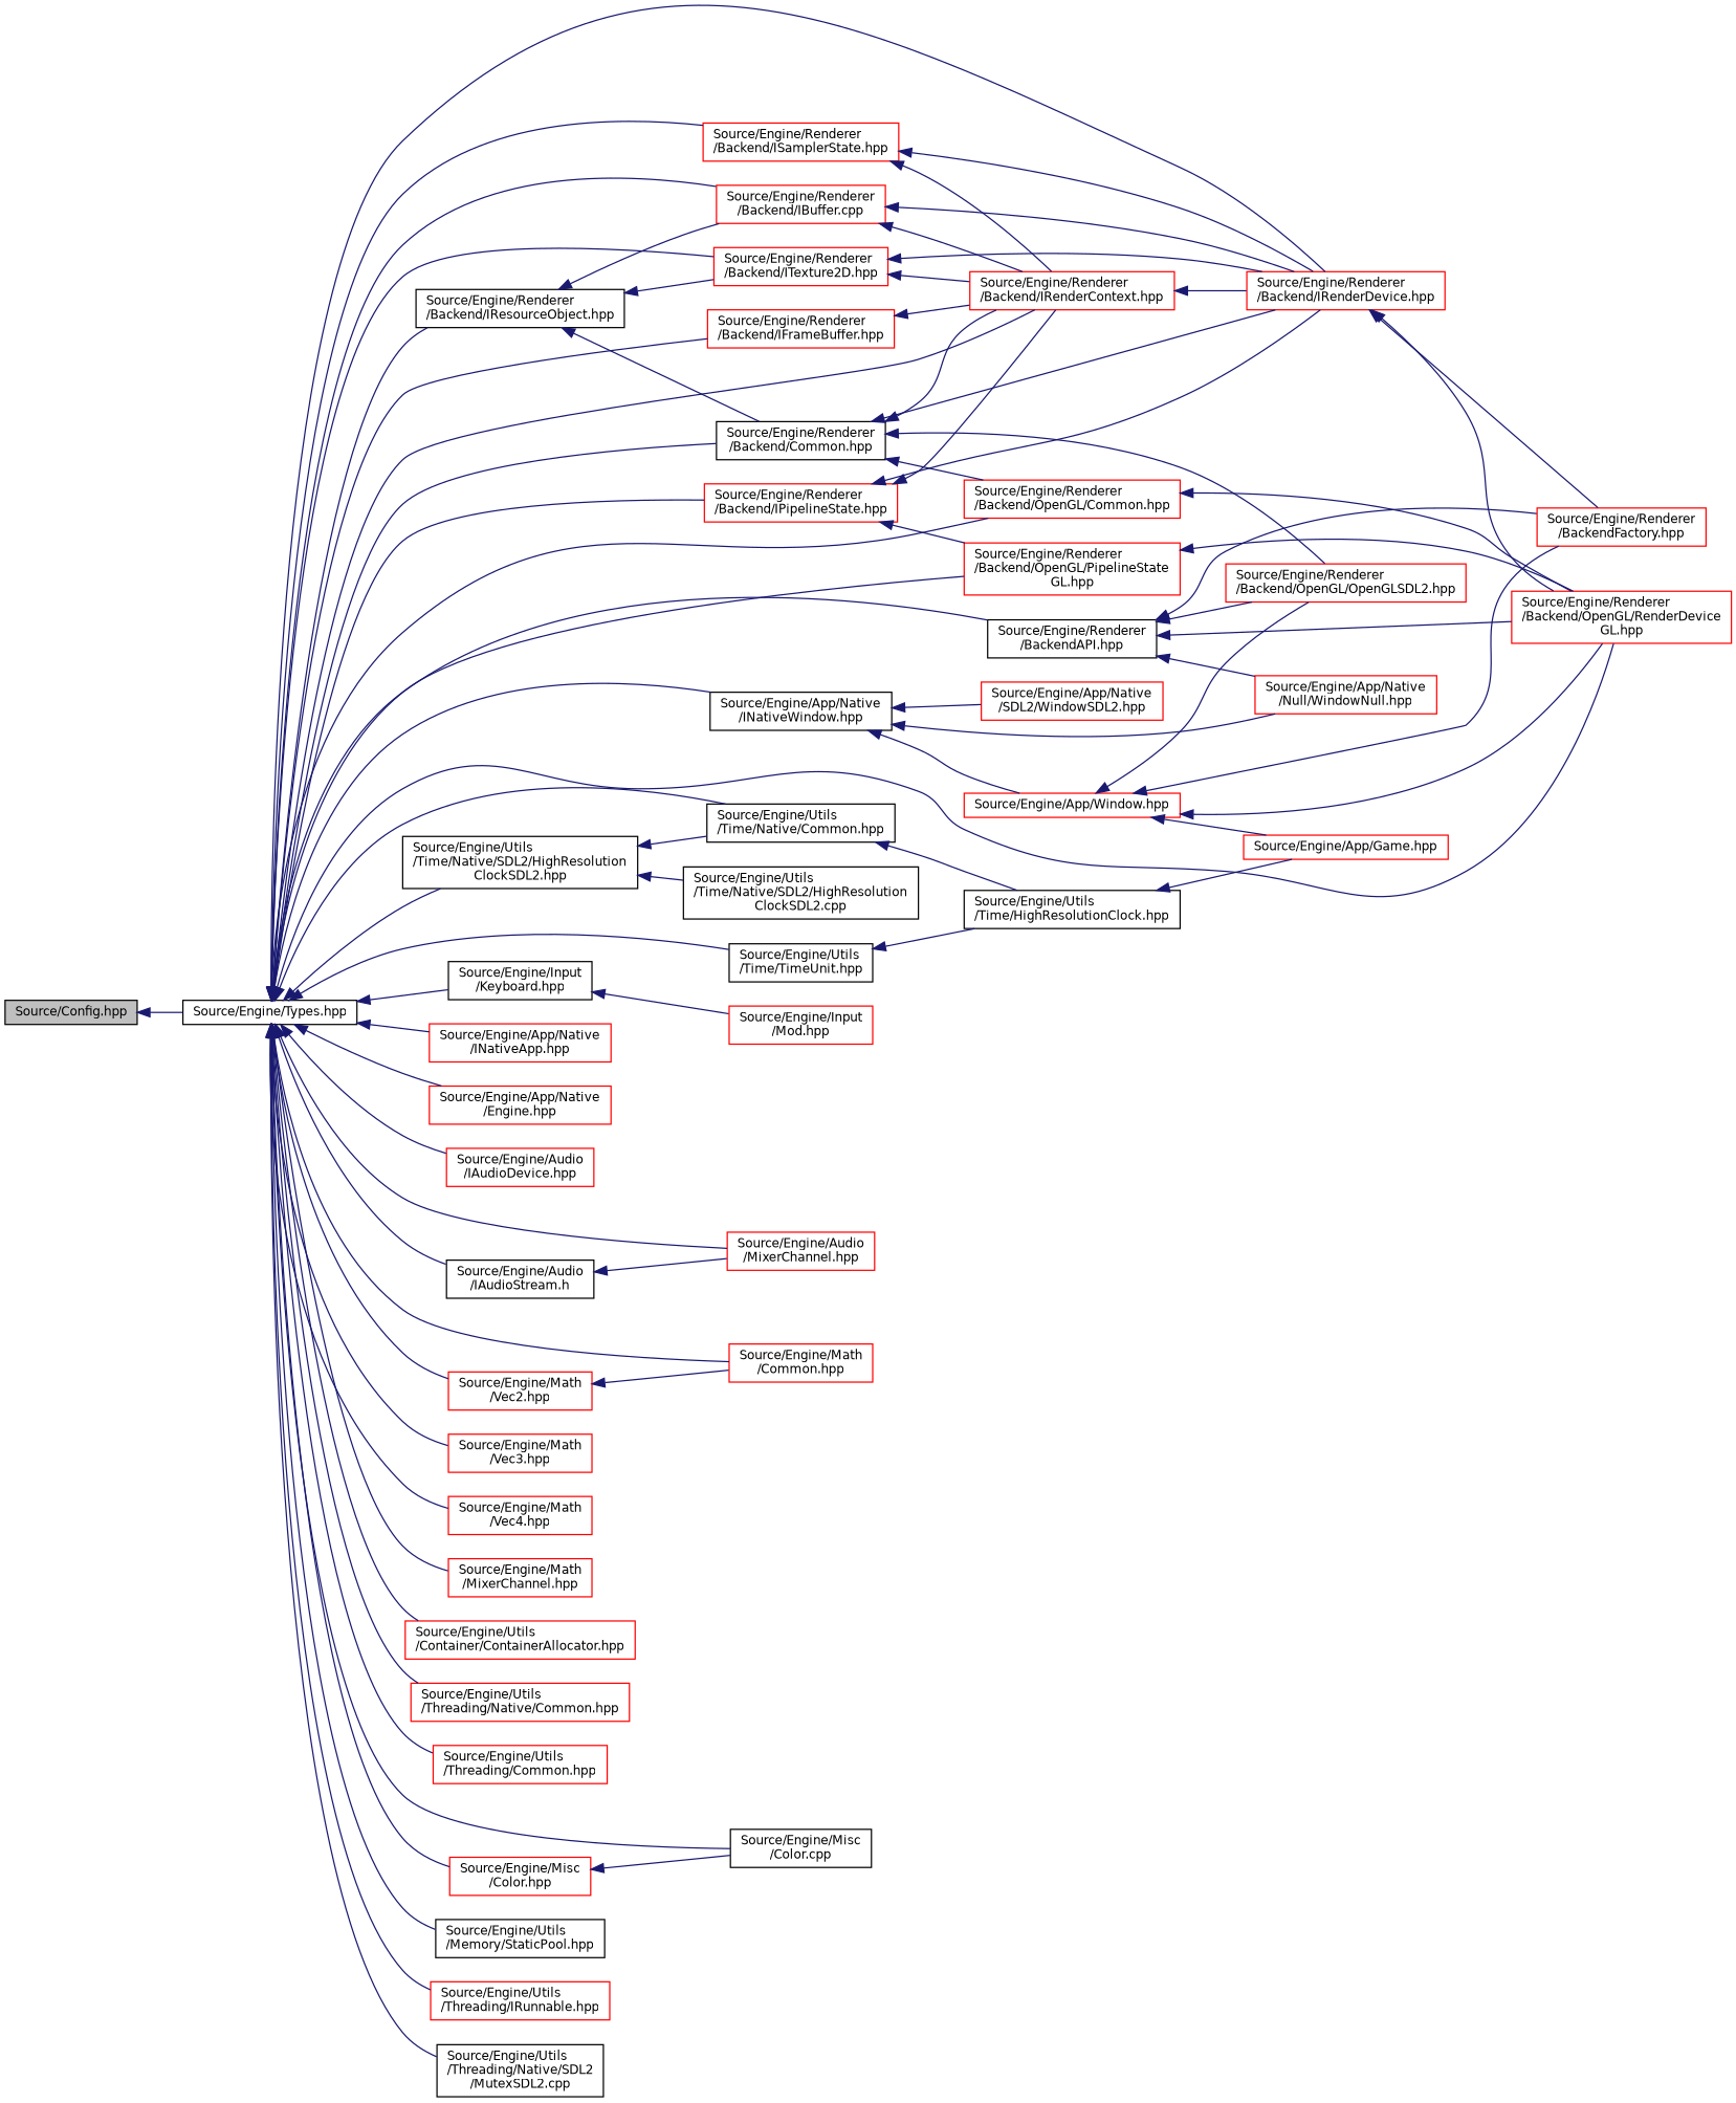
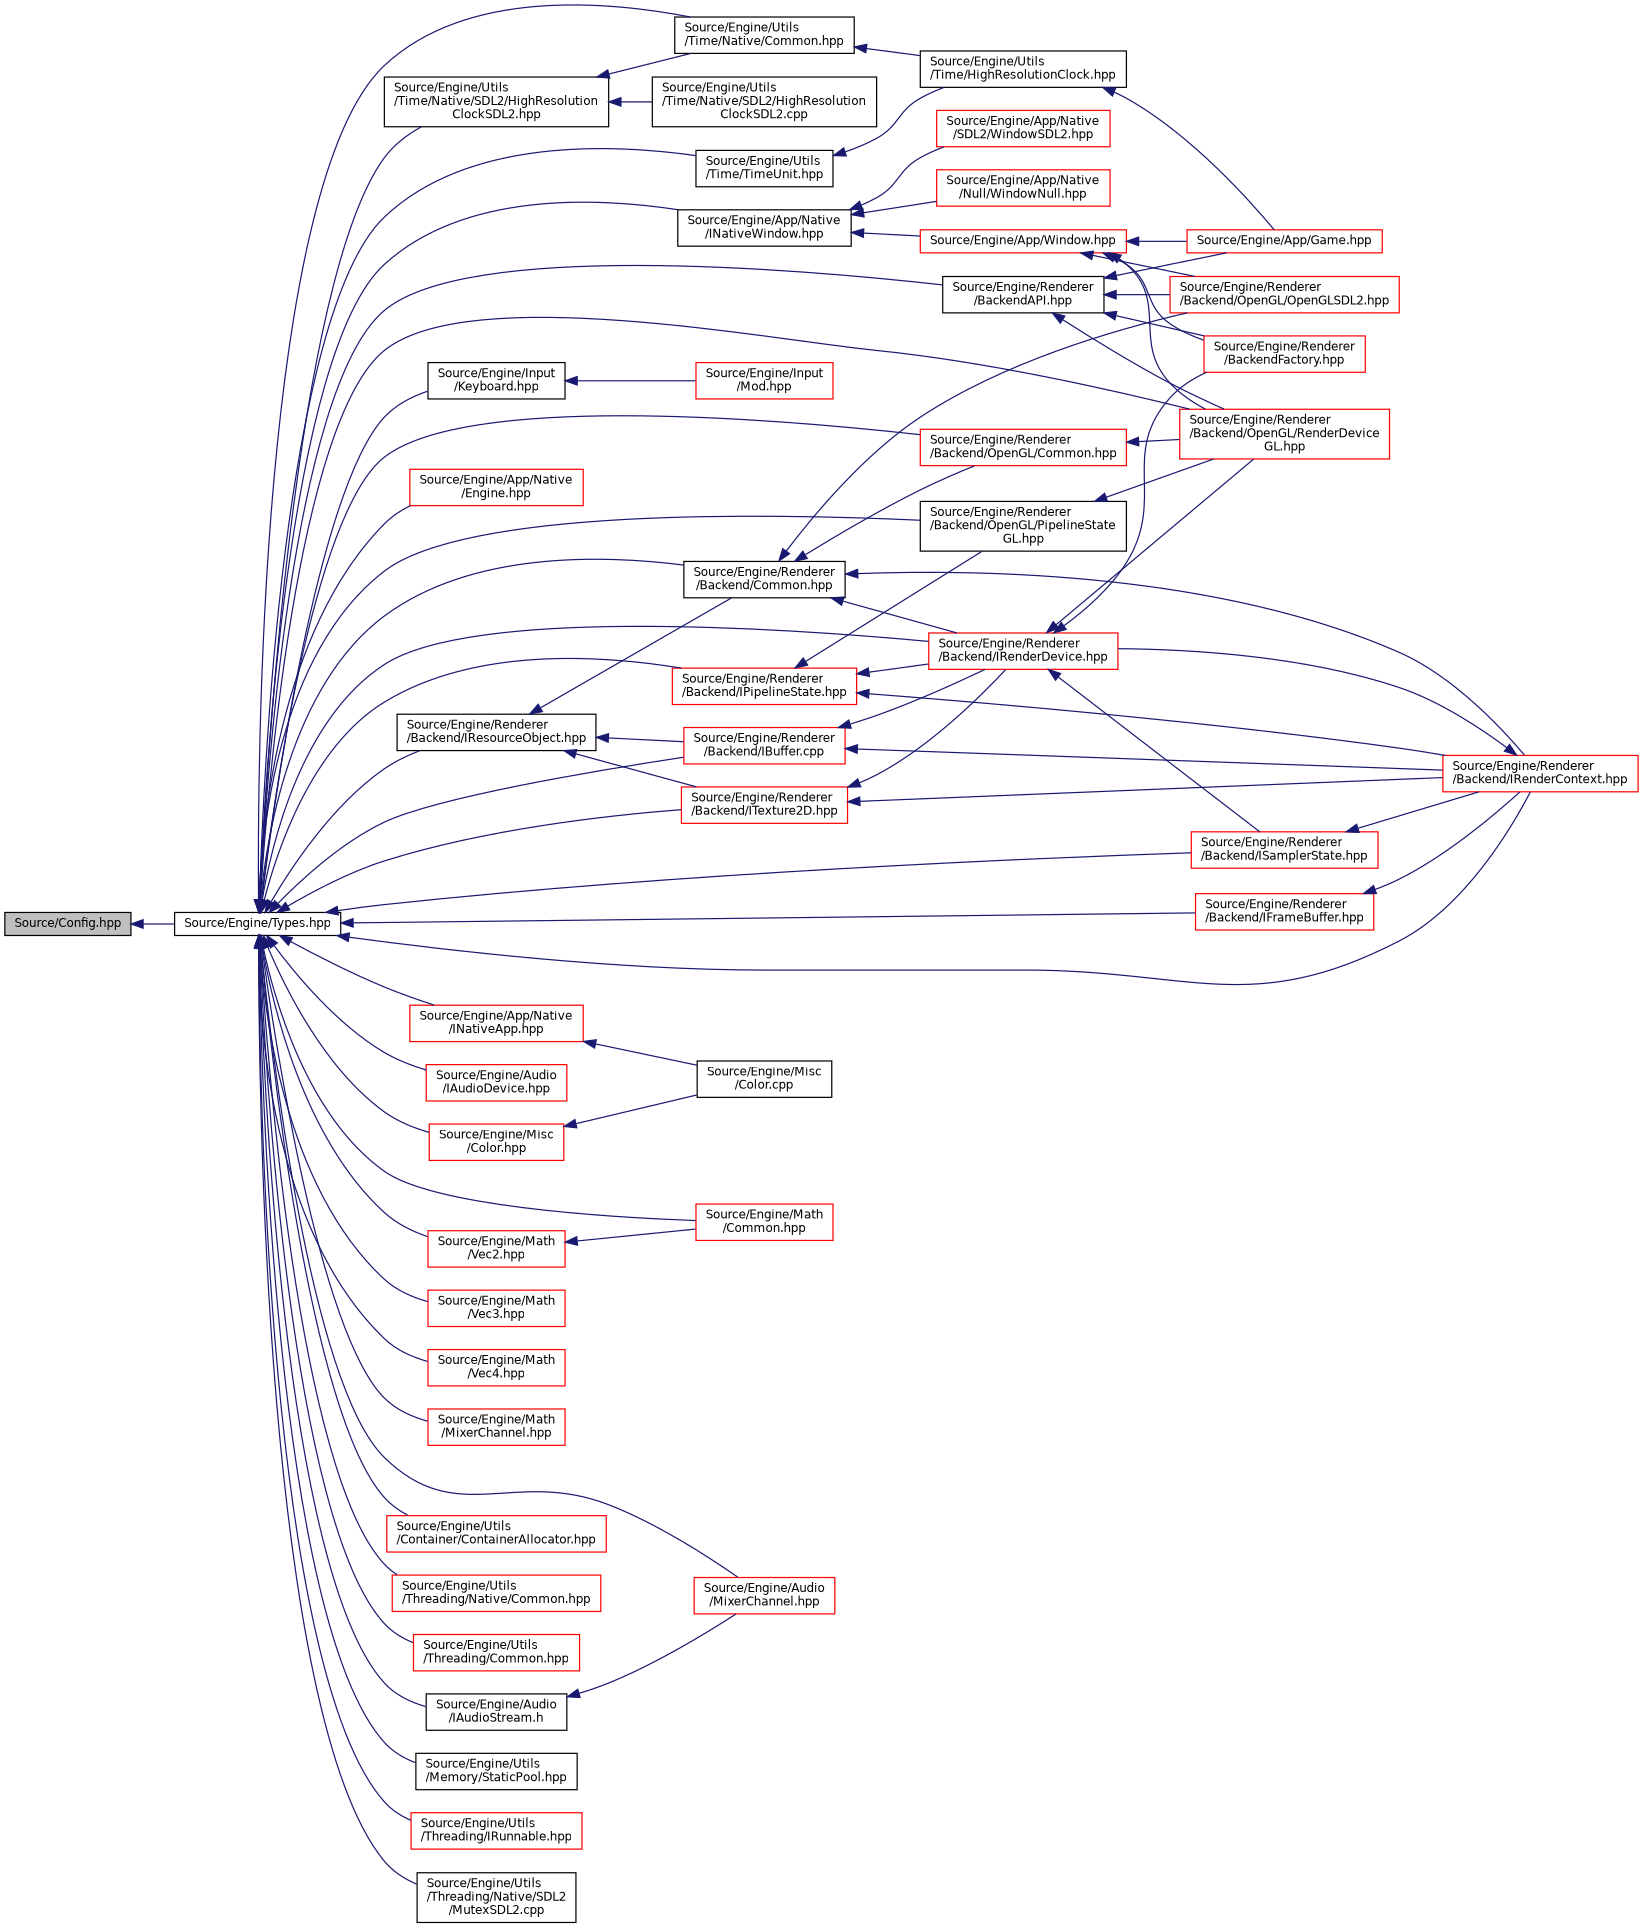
  digraph {
    rankdir=LR
    node [color=red fillcolor=white fontname=Helvetica fontsize=10 shape=record style=filled]
    edge [color=midnightblue dir=back fontname=Helvetica fontsize=10 labelfontname=Helvetica labelfontsize=10 style=solid]
    n1 [color=black fillcolor=grey75 fontcolor=black height=0.2 label="Source/Config.hpp" width=0.4]
    n2 [color=black height=0.2 label="Source/Engine/Types.hpp" width=0.4]
    n3 [color=black height=0.2 label="Source/Engine/Renderer\l/BackendAPI.hpp" width=0.4]
    n4 [height=0.2 label="Source/Engine/Renderer\l/Backend/OpenGL/RenderDevice\lGL.hpp" width=0.4]
    n5 [color=black height=0.2 label="Source/Engine/Utils\l/Time/Native/Common.hpp" width=0.4]
    n6 [color=black height=0.2 label="Source/Engine/Utils\l/Time/Native/SDL2/HighResolution\lClockSDL2.hpp" width=0.4]
    n7 [color=black height=0.2 label="Source/Engine/Utils\l/Time/TimeUnit.hpp" width=0.4]
    n8 [color=black height=0.2 label="Source/Engine/App/Native\l/INativeWindow.hpp" width=0.4]
    n9 [color=black height=0.2 label="Source/Engine/Input\l/Keyboard.hpp" width=0.4]
    n10 [height=0.2 label="Source/Engine/App/Native\l/INativeApp.hpp" width=0.4]
    n11 [height=0.2 label="Source/Engine/App/Native\l/Engine.hpp" width=0.4]
    n12 [height=0.2 label="Source/Engine/Renderer\l/Backend/IRenderDevice.hpp" width=0.4]
    n13 [color=black height=0.2 label="Source/Engine/Renderer\l/Backend/Common.hpp" width=0.4]
    n14 [height=0.2 label="Source/Engine/Renderer\l/Backend/IRenderContext.hpp" width=0.4]
    n15 [height=0.2 label="Source/Engine/Renderer\l/Backend/OpenGL/Common.hpp" width=0.4]
    n16 [color=black height=0.2 label="Source/Engine/Renderer\l/Backend/IResourceObject.hpp" width=0.4]
    n17 [height=0.2 label="Source/Engine/Renderer\l/Backend/IBuffer.cpp" width=0.4]
    n18 [height=0.2 label="Source/Engine/Renderer\l/Backend/ITexture2D.hpp" width=0.4]
    n19 [height=0.2 label="Source/Engine/Renderer\l/Backend/IPipelineState.hpp" width=0.4]
-   n20 [height=0.2 label="Source/Engine/Renderer\l/Backend/OpenGL/PipelineState\lGL.hpp" width=0.4]
+   n20 [color=black height=0.2 label="Source/Engine/Renderer\l/Backend/OpenGL/PipelineState\lGL.hpp" width=0.4]
    n21 [height=0.2 label="Source/Engine/Renderer\l/Backend/ISamplerState.hpp" width=0.4]
    n22 [height=0.2 label="Source/Engine/Renderer\l/Backend/IFrameBuffer.hpp" width=0.4]
    n23 [height=0.2 label="Source/Engine/Audio\l/IAudioDevice.hpp" width=0.4]
    n24 [height=0.2 label="Source/Engine/Audio\l/MixerChannel.hpp" width=0.4]
    n25 [height=0.2 label="Source/Engine/Math\l/Common.hpp" width=0.4]
    n26 [height=0.2 label="Source/Engine/Math\l/Vec2.hpp" width=0.4]
    n27 [height=0.2 label="Source/Engine/Math\l/Vec3.hpp" width=0.4]
    n28 [height=0.2 label="Source/Engine/Math\l/Vec4.hpp" width=0.4]
    n29 [height=0.2 label="Source/Engine/Math\l/MixerChannel.hpp" width=0.4]
    n30 [color=black height=0.2 label="Source/Engine/Audio\l/IAudioStream.h" width=0.4]
    n31 [height=0.2 label="Source/Engine/Utils\l/Container/ContainerAllocator.hpp" width=0.4]
    n32 [height=0.2 label="Source/Engine/Utils\l/Threading/Native/Common.hpp" width=0.4]
    n33 [height=0.2 label="Source/Engine/Utils\l/Threading/Common.hpp" width=0.4]
    n34 [height=0.2 label="Source/Engine/Misc\l/Color.hpp" width=0.4]
    n35 [color=black height=0.2 label="Source/Engine/Misc\l/Color.cpp" width=0.4]
    n36 [color=black height=0.2 label="Source/Engine/Utils\l/Memory/StaticPool.hpp" width=0.4]
    n37 [height=0.2 label="Source/Engine/Utils\l/Threading/IRunnable.hpp" width=0.4]
    n38 [color=black height=0.2 label="Source/Engine/Utils\l/Threading/Native/SDL2\l/MutexSDL2.cpp" width=0.4]
    n39 [height=0.2 label="Source/Engine/App/Game.hpp" width=0.4]
    n40 [height=0.2 label="Source/Engine/Renderer\l/BackendFactory.hpp" width=0.4]
    n41 [height=0.2 label="Source/Engine/Renderer\l/Backend/OpenGL/OpenGLSDL2.hpp" width=0.4]
    n42 [color=black height=0.2 label="Source/Engine/Utils\l/Time/HighResolutionClock.hpp" width=0.4]
    n43 [color=black height=0.2 label="Source/Engine/Utils\l/Time/Native/SDL2/HighResolution\lClockSDL2.cpp" width=0.4]
    n44 [height=0.2 label="Source/Engine/App/Window.hpp" width=0.4]
    n45 [height=0.2 label="Source/Engine/App/Native\l/Null/WindowNull.hpp" width=0.4]
    n46 [height=0.2 label="Source/Engine/App/Native\l/SDL2/WindowSDL2.hpp" width=0.4]
    n47 [height=0.2 label="Source/Engine/Input\l/Mod.hpp" width=0.4]
    n1 -> n2
    n2 -> n3
    n2 -> n4
    n2 -> n5
    n2 -> n6
    n2 -> n7
    n2 -> n8
    n2 -> n9
    n2 -> n10
    n2 -> n11
    n2 -> n12
    n2 -> n13
    n2 -> n14
    n2 -> n15
    n2 -> n16
    n2 -> n17
    n2 -> n18
    n2 -> n19
    n2 -> n20
    n2 -> n21
    n2 -> n22
    n2 -> n23
    n2 -> n24
    n2 -> n25
    n2 -> n26
    n2 -> n27
    n2 -> n28
    n2 -> n29
    n2 -> n30
    n2 -> n31
    n2 -> n32
    n2 -> n33
    n2 -> n34
-   n2 -> n35
+   n10 -> n35
    n2 -> n36
    n2 -> n37
    n2 -> n38
    n3 -> n4
-   n3 -> n45
+   n3 -> n39
    n3 -> n40
    n3 -> n41
    n5 -> n42
    n6 -> n5
    n6 -> n43
    n7 -> n42
    n8 -> n44
    n8 -> n45
    n8 -> n46
    n9 -> n47
    n12 -> n4
    n12 -> n40
    n13 -> n12
    n13 -> n14
    n13 -> n15
    n13 -> n41
    n14 -> n12
    n15 -> n4
    n16 -> n13
    n16 -> n17
    n16 -> n18
    n17 -> n12
    n17 -> n14
    n18 -> n12
    n18 -> n14
    n19 -> n12
    n19 -> n14
    n19 -> n20
    n20 -> n4
-   n21 -> n12
+   n12 -> n21
    n21 -> n14
    n22 -> n14
    n26 -> n25
    n30 -> n24
    n34 -> n35
    n42 -> n39
    n44 -> n4
    n44 -> n39
    n44 -> n40
    n44 -> n41
  }
